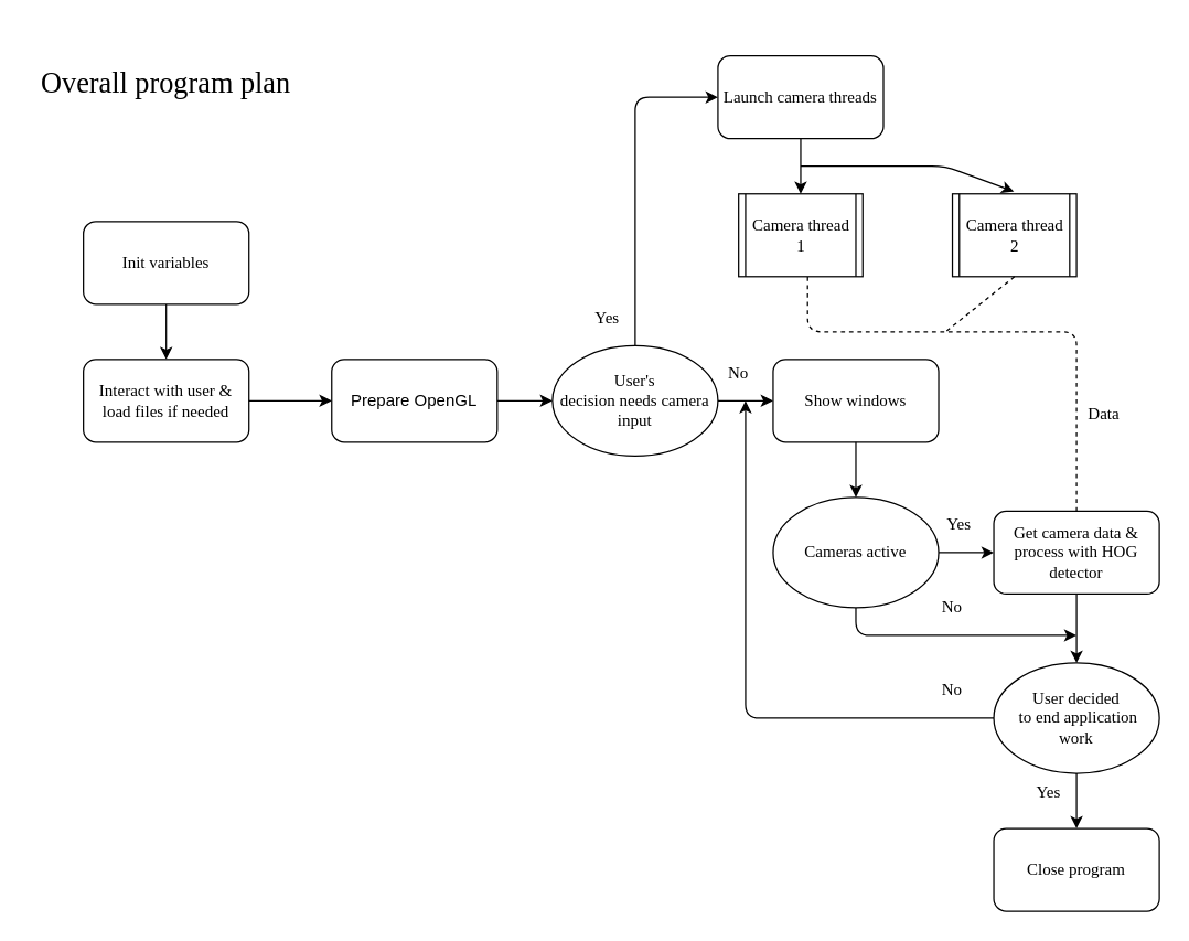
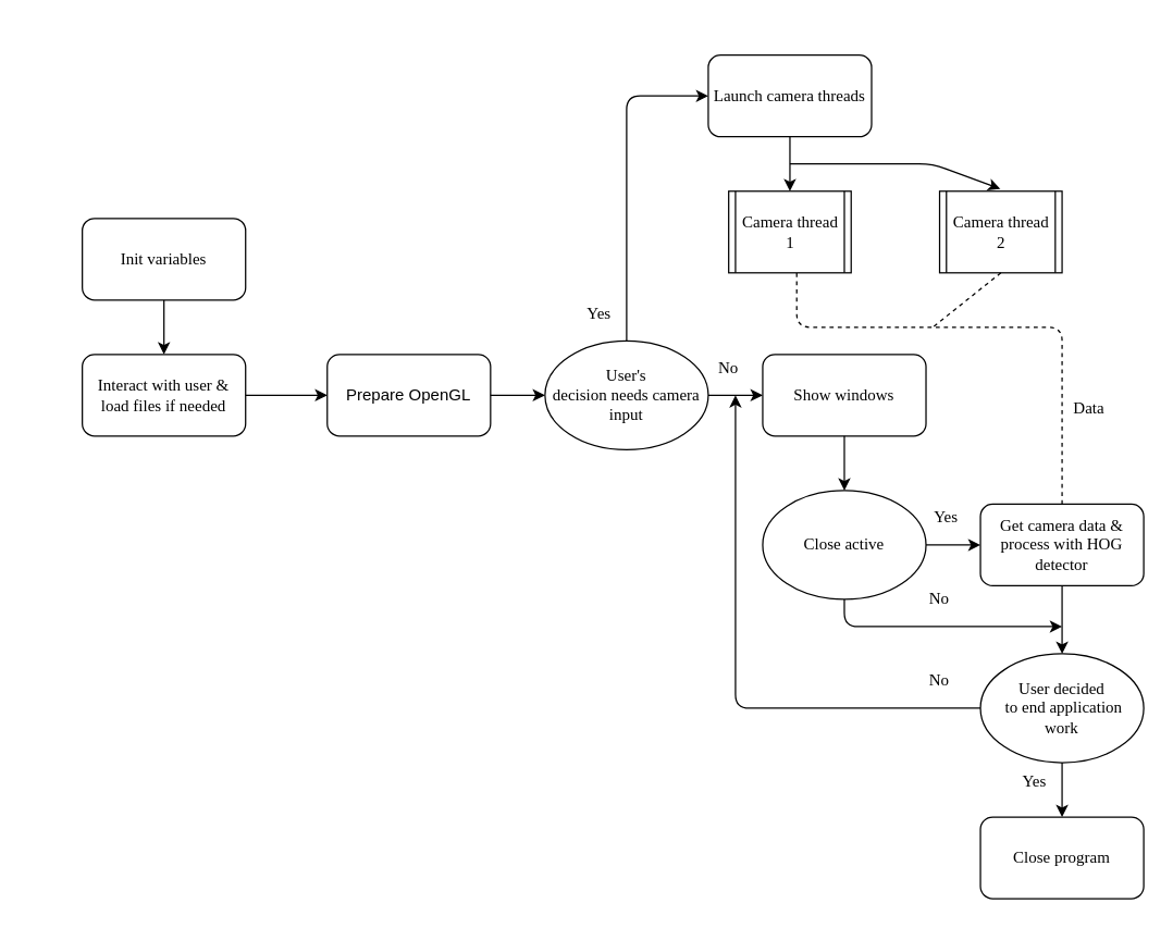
  <mxCell id="0" />
  <mxCell id="1" parent="0" />
  <mxCell id="2" value="Prepare OpenGL" style="rounded=1;whiteSpace=wrap;html=1;" vertex="1" parent="1"><mxGeometry x="240" y="260" width="120" height="60" as="geometry" /></mxCell>
  <mxCell id="3" style="edgeStyle=orthogonalEdgeStyle;rounded=0;orthogonalLoop=1;jettySize=auto;html=1;exitX=0.5;exitY=1;exitDx=0;exitDy=0;entryX=0.5;entryY=0;entryDx=0;entryDy=0;fontFamily=Lucida Console;" edge="1" parent="1" source="4" target="5"><mxGeometry relative="1" as="geometry" /></mxCell>
  <mxCell id="4" value="Init variables" style="rounded=1;whiteSpace=wrap;html=1;fontFamily=Lucida Console;" vertex="1" parent="1"><mxGeometry x="60" y="160" width="120" height="60" as="geometry" /></mxCell>
  <mxCell id="5" value="Interact with user &amp;amp; load files if needed" style="rounded=1;whiteSpace=wrap;html=1;fontFamily=Lucida Console;" vertex="1" parent="1"><mxGeometry x="60" y="260" width="120" height="60" as="geometry" /></mxCell>
  <mxCell id="6" value="User's &lt;br&gt;decision needs camera input" style="ellipse;whiteSpace=wrap;html=1;fontFamily=Lucida Console;" vertex="1" parent="1"><mxGeometry x="400" y="250" width="120" height="80" as="geometry" /></mxCell>
  <mxCell id="7" value="" style="endArrow=classic;html=1;fontFamily=Lucida Console;exitX=1;exitY=0.5;exitDx=0;exitDy=0;" edge="1" parent="1" source="5"><mxGeometry width="50" height="50" relative="1" as="geometry"><mxPoint x="90" y="760" as="sourcePoint" /><mxPoint x="240" y="290" as="targetPoint" /><Array as="points"><mxPoint x="210" y="290" /></Array></mxGeometry></mxCell>
  <mxCell id="8" value="" style="endArrow=classic;html=1;fontFamily=Lucida Console;exitX=0.5;exitY=0;exitDx=0;exitDy=0;entryX=0;entryY=0.5;entryDx=0;entryDy=0;" edge="1" parent="1" source="6" target="13"><mxGeometry width="50" height="50" relative="1" as="geometry"><mxPoint x="120" y="550" as="sourcePoint" /><mxPoint x="460" y="210" as="targetPoint" /><Array as="points"><mxPoint x="460" y="70" /></Array></mxGeometry></mxCell>
  <mxCell id="9" value="Yes" style="text;html=1;strokeColor=none;fillColor=none;align=center;verticalAlign=middle;whiteSpace=wrap;rounded=0;fontFamily=Lucida Console;" vertex="1" parent="1"><mxGeometry x="420" y="220" width="40" height="20" as="geometry" /></mxCell>
  <mxCell id="10" value="No" style="text;html=1;strokeColor=none;fillColor=none;align=center;verticalAlign=middle;whiteSpace=wrap;rounded=0;fontFamily=Lucida Console;" vertex="1" parent="1"><mxGeometry x="515" y="260" width="40" height="20" as="geometry" /></mxCell>
  <mxCell id="11" value="" style="endArrow=classic;html=1;fontFamily=Lucida Console;exitX=1;exitY=0.5;exitDx=0;exitDy=0;" edge="1" parent="1" source="2"><mxGeometry width="50" height="50" relative="1" as="geometry"><mxPoint x="370" y="290" as="sourcePoint" /><mxPoint x="400" y="290" as="targetPoint" /></mxGeometry></mxCell>
- <mxCell id="12" value="Overall program plan" style="text;html=1;strokeColor=none;fillColor=none;align=center;verticalAlign=middle;whiteSpace=wrap;rounded=0;fontFamily=Lucida Console;fontSize=21;" vertex="1" parent="1"><mxGeometry x="20" y="20" width="200" height="80" as="geometry" /></mxCell>
  <mxCell id="13" value="Launch camera threads" style="rounded=1;whiteSpace=wrap;html=1;fontFamily=Lucida Console;fontSize=12;" vertex="1" parent="1"><mxGeometry x="520" y="40" width="120" height="60" as="geometry" /></mxCell>
  <mxCell id="14" value="Camera thread 1" style="shape=process;whiteSpace=wrap;html=1;backgroundOutline=1;fontFamily=Lucida Console;fontSize=12;size=0.052;" vertex="1" parent="1"><mxGeometry x="535" y="140" width="90" height="60" as="geometry" /></mxCell>
  <mxCell id="15" value="Camera thread 2" style="shape=process;whiteSpace=wrap;html=1;backgroundOutline=1;fontFamily=Lucida Console;fontSize=12;size=0.052;" vertex="1" parent="1"><mxGeometry x="690" y="140" width="90" height="60" as="geometry" /></mxCell>
  <mxCell id="16" value="" style="endArrow=classic;html=1;fontFamily=Lucida Console;fontSize=12;exitX=0.5;exitY=1;exitDx=0;exitDy=0;entryX=0.5;entryY=0;entryDx=0;entryDy=0;" edge="1" parent="1" source="13" target="14"><mxGeometry width="50" height="50" relative="1" as="geometry"><mxPoint x="560" y="150" as="sourcePoint" /><mxPoint x="610" y="100" as="targetPoint" /></mxGeometry></mxCell>
  <mxCell id="17" value="" style="endArrow=classic;html=1;fontFamily=Lucida Console;fontSize=12;entryX=0.496;entryY=-0.028;entryDx=0;entryDy=0;entryPerimeter=0;" edge="1" parent="1" target="15"><mxGeometry width="50" height="50" relative="1" as="geometry"><mxPoint x="580" y="120" as="sourcePoint" /><mxPoint x="710" y="140" as="targetPoint" /><Array as="points"><mxPoint x="685" y="120" /></Array></mxGeometry></mxCell>
  <mxCell id="18" value="" style="endArrow=classic;html=1;fontFamily=Lucida Console;fontSize=12;" edge="1" parent="1"><mxGeometry width="50" height="50" relative="1" as="geometry"><mxPoint x="520" y="290" as="sourcePoint" /><mxPoint x="560" y="290" as="targetPoint" /></mxGeometry></mxCell>
  <mxCell id="19" value="Show windows" style="rounded=1;whiteSpace=wrap;html=1;fontFamily=Lucida Console;fontSize=12;" vertex="1" parent="1"><mxGeometry x="560" y="260" width="120" height="60" as="geometry" /></mxCell>
- <mxCell id="20" value="Cameras active" style="ellipse;whiteSpace=wrap;html=1;fontFamily=Lucida Console;" vertex="1" parent="1"><mxGeometry x="560" y="360" width="120" height="80" as="geometry" /></mxCell>
+ <mxCell id="20" value="Close active" style="ellipse;whiteSpace=wrap;html=1;fontFamily=Lucida Console;" vertex="1" parent="1"><mxGeometry x="560" y="360" width="120" height="80" as="geometry" /></mxCell>
  <mxCell id="21" value="Yes" style="text;html=1;strokeColor=none;fillColor=none;align=center;verticalAlign=middle;whiteSpace=wrap;rounded=0;fontFamily=Lucida Console;" vertex="1" parent="1"><mxGeometry x="675" y="370" width="40" height="20" as="geometry" /></mxCell>
  <mxCell id="22" value="" style="endArrow=classic;html=1;fontFamily=Lucida Console;fontSize=12;" edge="1" parent="1"><mxGeometry width="50" height="50" relative="1" as="geometry"><mxPoint x="680" y="400" as="sourcePoint" /><mxPoint x="720" y="400" as="targetPoint" /></mxGeometry></mxCell>
  <mxCell id="23" value="" style="endArrow=classic;html=1;fontFamily=Lucida Console;fontSize=12;exitX=0.5;exitY=1;exitDx=0;exitDy=0;entryX=0.5;entryY=0;entryDx=0;entryDy=0;" edge="1" parent="1" source="19" target="20"><mxGeometry width="50" height="50" relative="1" as="geometry"><mxPoint x="320" y="510" as="sourcePoint" /><mxPoint x="370" y="460" as="targetPoint" /></mxGeometry></mxCell>
  <mxCell id="24" value="No" style="text;html=1;strokeColor=none;fillColor=none;align=center;verticalAlign=middle;whiteSpace=wrap;rounded=0;fontFamily=Lucida Console;" vertex="1" parent="1"><mxGeometry x="670" y="430" width="40" height="20" as="geometry" /></mxCell>
  <mxCell id="25" value="" style="endArrow=classic;html=1;fontFamily=Lucida Console;fontSize=12;exitX=0.5;exitY=1;exitDx=0;exitDy=0;" edge="1" parent="1" source="20"><mxGeometry width="50" height="50" relative="1" as="geometry"><mxPoint x="570" y="500" as="sourcePoint" /><mxPoint x="780" y="460" as="targetPoint" /><Array as="points"><mxPoint x="620" y="460" /></Array></mxGeometry></mxCell>
  <mxCell id="26" value="Get camera data &amp;amp; process with HOG detector" style="rounded=1;whiteSpace=wrap;html=1;fontFamily=Lucida Console;fontSize=12;" vertex="1" parent="1"><mxGeometry x="720" y="370" width="120" height="60" as="geometry" /></mxCell>
  <mxCell id="27" value="" style="endArrow=none;dashed=1;html=1;fontFamily=Lucida Console;fontSize=12;exitX=0.5;exitY=0;exitDx=0;exitDy=0;" edge="1" parent="1" source="26"><mxGeometry width="50" height="50" relative="1" as="geometry"><mxPoint x="535" y="250" as="sourcePoint" /><mxPoint x="585" y="200" as="targetPoint" /><Array as="points"><mxPoint x="780" y="240" /><mxPoint x="585" y="240" /></Array></mxGeometry></mxCell>
  <mxCell id="28" value="" style="endArrow=none;dashed=1;html=1;fontFamily=Lucida Console;fontSize=12;exitX=0.5;exitY=1;exitDx=0;exitDy=0;" edge="1" parent="1" source="15"><mxGeometry width="50" height="50" relative="1" as="geometry"><mxPoint x="685" y="210" as="sourcePoint" /><mxPoint x="685" y="240" as="targetPoint" /></mxGeometry></mxCell>
  <mxCell id="29" value="Data" style="text;html=1;strokeColor=none;fillColor=none;align=center;verticalAlign=middle;whiteSpace=wrap;rounded=0;fontFamily=Lucida Console;fontSize=12;" vertex="1" parent="1"><mxGeometry x="780" y="290" width="40" height="20" as="geometry" /></mxCell>
  <mxCell id="30" value="" style="endArrow=classic;html=1;fontFamily=Lucida Console;fontSize=12;exitX=0.5;exitY=1;exitDx=0;exitDy=0;" edge="1" parent="1" source="26"><mxGeometry width="50" height="50" relative="1" as="geometry"><mxPoint x="760" y="490" as="sourcePoint" /><mxPoint x="780" y="480" as="targetPoint" /></mxGeometry></mxCell>
  <mxCell id="31" value="User decided&lt;br&gt;&amp;nbsp;to end application &lt;br&gt;work" style="ellipse;whiteSpace=wrap;html=1;fontFamily=Lucida Console;fontSize=12;" vertex="1" parent="1"><mxGeometry x="720" y="480" width="120" height="80" as="geometry" /></mxCell>
  <mxCell id="32" value="No" style="text;html=1;strokeColor=none;fillColor=none;align=center;verticalAlign=middle;whiteSpace=wrap;rounded=0;fontFamily=Lucida Console;fontSize=12;" vertex="1" parent="1"><mxGeometry x="670" y="490" width="40" height="20" as="geometry" /></mxCell>
  <mxCell id="33" value="" style="endArrow=classic;html=1;fontFamily=Lucida Console;fontSize=12;exitX=0;exitY=0.5;exitDx=0;exitDy=0;" edge="1" parent="1" source="31"><mxGeometry width="50" height="50" relative="1" as="geometry"><mxPoint x="630" y="550" as="sourcePoint" /><mxPoint x="540" y="290" as="targetPoint" /><Array as="points"><mxPoint x="540" y="520" /></Array></mxGeometry></mxCell>
  <mxCell id="34" value="Yes" style="text;html=1;strokeColor=none;fillColor=none;align=center;verticalAlign=middle;whiteSpace=wrap;rounded=0;fontFamily=Lucida Console;fontSize=12;" vertex="1" parent="1"><mxGeometry x="740" y="564" width="40" height="20" as="geometry" /></mxCell>
  <mxCell id="35" value="" style="endArrow=classic;html=1;fontFamily=Lucida Console;fontSize=12;exitX=0.5;exitY=1;exitDx=0;exitDy=0;" edge="1" parent="1" source="31"><mxGeometry width="50" height="50" relative="1" as="geometry"><mxPoint x="790" y="609.5" as="sourcePoint" /><mxPoint x="780" y="600" as="targetPoint" /></mxGeometry></mxCell>
  <mxCell id="36" value="Close program" style="rounded=1;whiteSpace=wrap;html=1;fontFamily=Lucida Console;fontSize=12;" vertex="1" parent="1"><mxGeometry x="720" y="600" width="120" height="60" as="geometry" /></mxCell>
